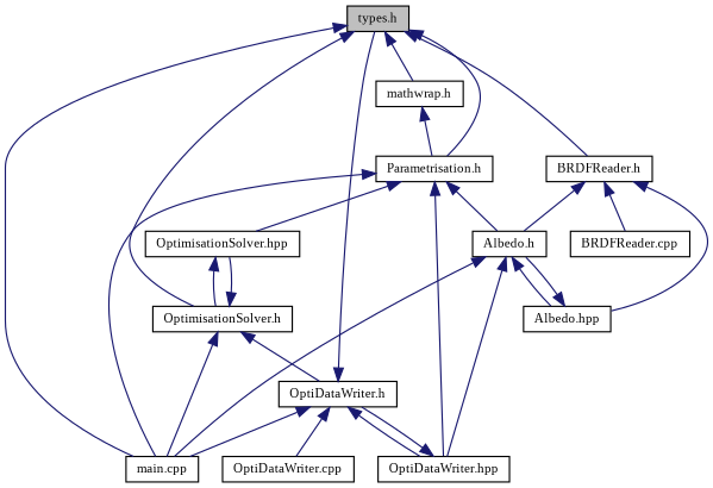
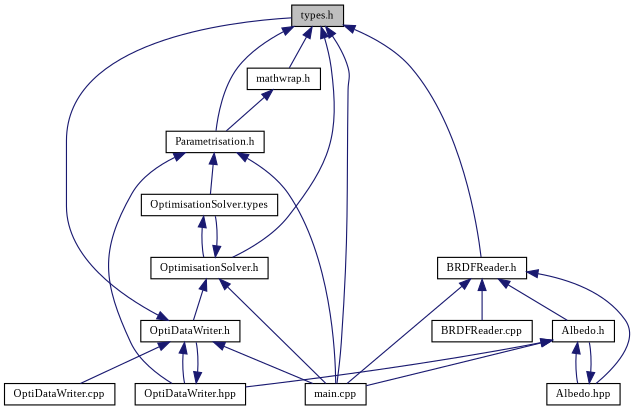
  digraph {
    fontname="Liberation Serif"
    node [color=black fillcolor=white fontname="Liberation Serif" fontsize=10 shape=record style=filled]
    edge [color=midnightblue dir=back fontname="Liberation Serif" fontsize=10 labelfontname=FreeSans labelfontsize=10 style=solid]
    n1 [fillcolor=grey75 fontcolor=black height=0.2 label="types.h" width=0.4]
    n2 [height=0.2 label="main.cpp" width=0.4]
    n3 [height=0.2 label="Parametrisation.h" width=0.4]
    n4 [height=0.2 label="OptimisationSolver.h" width=0.4]
    n5 [height=0.2 label="mathwrap.h" width=0.4]
    n6 [height=0.2 label="BRDFReader.h" width=0.4]
-   n7 [height=0.2 label="OptimisationSolver.hpp" width=0.4]
+   n7 [height=0.2 label="OptimisationSolver.types" width=0.4]
    n8 [height=0.2 label="OptiDataWriter.hpp" width=0.4]
    n9 [height=0.2 label="Albedo.h" width=0.4]
    n10 [height=0.2 label="OptiDataWriter.h" width=0.4]
    n11 [height=0.2 label="OptiDataWriter.cpp" width=0.4]
    n12 [height=0.2 label="Albedo.hpp" width=0.4]
    n13 [height=0.2 label="BRDFReader.cpp" width=0.4]
    n1 -> n2
    n1 -> n3
    n1 -> n4
    n1 -> n5
    n1 -> n6
    n3 -> n2
    n3 -> n7
    n3 -> n8
-   n3 -> n9
    n4 -> n2
    n4 -> n7
    n4 -> n10
    n5 -> n3
+   n6 -> n2
    n6 -> n9
    n6 -> n12
    n6 -> n13
    n7 -> n4
    n8 -> n10
    n9 -> n2
    n9 -> n8
    n9 -> n12
    n10 -> n1
    n10 -> n2
    n10 -> n8
    n10 -> n11
    n12 -> n9
  }
